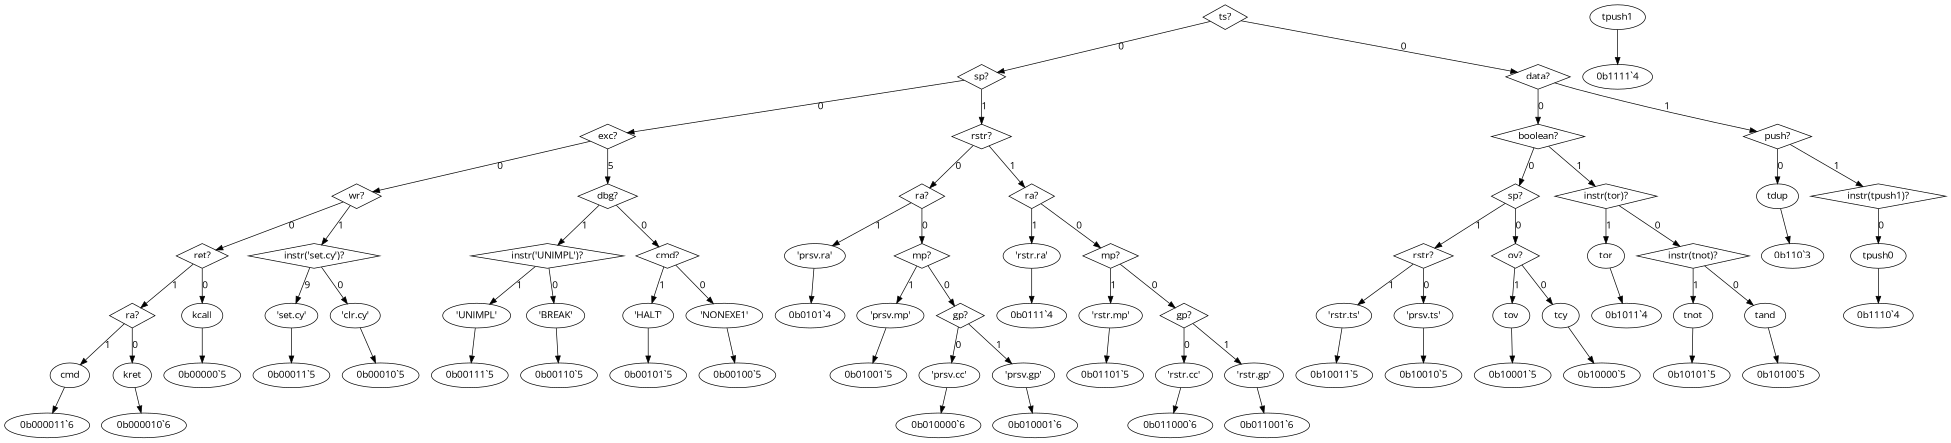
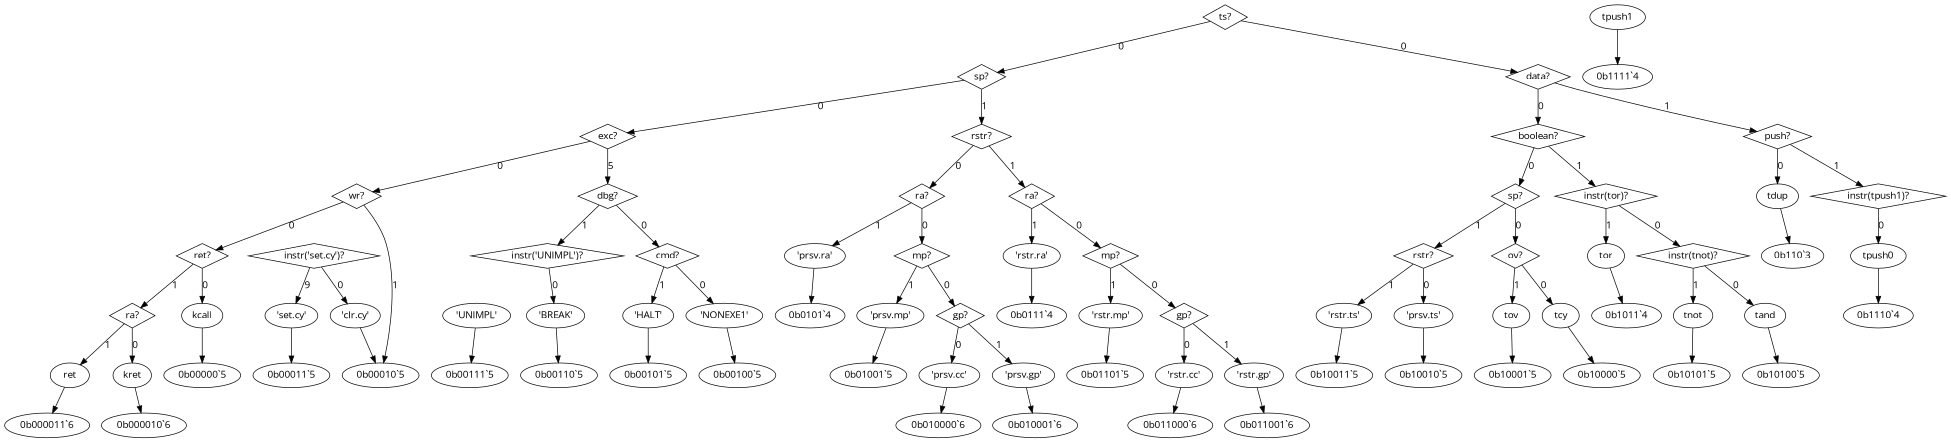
  digraph {
    fontname="Open Sans"
    node [fontname="Open Sans"]
    edge [fontname="Open Sans"]
    n1 [label="ts?" shape=diamond]
    n2 [label="sp?" shape=diamond]
    n3 [label="data?" shape=diamond]
    n4 [label="exc?" shape=diamond]
    n5 [label="rstr?" shape=diamond]
    n6 [label="boolean?" shape=diamond]
    n7 [label="push?" shape=diamond]
    n8 [label="wr?" shape=diamond]
    n9 [label="dbg?" shape=diamond]
    n10 [label="ra?" shape=diamond]
    n11 [label="ra?" shape=diamond]
    n12 [label="sp?" shape=diamond]
    n13 [label="instr(tor)?" shape=diamond]
    n14 [label=tdup]
    n15 [label="instr(tpush1)?" shape=diamond]
    n16 [label="ret?" shape=diamond]
    n17 [label="instr('set.cy')?" shape=diamond]
    n18 [label="cmd?" shape=diamond]
    n19 [label="instr('UNIMPL')?" shape=diamond]
    n20 [label="mp?" shape=diamond]
    n21 [label="'prsv.ra'"]
    n22 [label="mp?" shape=diamond]
    n23 [label="'rstr.ra'"]
    n24 [label=kcall]
    n25 [label="ra?" shape=diamond]
    n26 [label="'clr.cy'"]
    n27 [label="'set.cy'"]
    n28 [label="'NONEXE1'"]
    n29 [label="'HALT'"]
    n30 [label="'BREAK'"]
    n31 [label="'UNIMPL'"]
    "0b00000`5"
    n33 [label=kret]
-   n34 [label=cmd]
+   n34 [label=ret]
    "0b00010`5"
    "0b00011`5"
    "0b000010`6"
    "0b000011`6"
    "0b00100`5"
    "0b00101`5"
    "0b00110`5"
    "0b00111`5"
    n43 [label="gp?" shape=diamond]
    n44 [label="'prsv.mp'"]
    "0b0101`4"
    n46 [label="gp?" shape=diamond]
    n47 [label="'rstr.mp'"]
    "0b0111`4"
    n49 [label="'prsv.cc'"]
    n50 [label="'prsv.gp'"]
    "0b01001`5"
    "0b010000`6"
    "0b010001`6"
    n54 [label="'rstr.cc'"]
    n55 [label="'rstr.gp'"]
    "0b01101`5"
    "0b011000`6"
    "0b011001`6"
    n59 [label="ov?" shape=diamond]
    n60 [label="rstr?" shape=diamond]
    n61 [label="instr(tnot)?" shape=diamond]
    n62 [label=tor]
    "0b110`3"
    n64 [label=tpush0]
    n65 [label=tcy]
    n66 [label=tov]
    n67 [label="'prsv.ts'"]
    n68 [label="'rstr.ts'"]
    n69 [label=tand]
    n70 [label=tnot]
    "0b1011`4"
    "0b10000`5"
    "0b10001`5"
    "0b10010`5"
    "0b10011`5"
    "0b10100`5"
    "0b10101`5"
    "0b1110`4"
    n79 [label=tpush1]
    "0b1111`4"
    n1 -> n2 [label=0]
    n1 -> n3 [label=0]
    n2 -> n4 [label=0]
    n2 -> n5 [label=1]
    n3 -> n6 [label=0]
    n3 -> n7 [label=1]
    n4 -> n8 [label=0]
    n4 -> n9 [label=5]
    n5 -> n10 [label=0]
    n5 -> n11 [label=1]
    n6 -> n12 [label=0]
    n6 -> n13 [label=1]
    n7 -> n14 [label=0]
    n7 -> n15 [label=1]
    n8 -> n16 [label=0]
-   n8 -> n17 [label=1]
+   n8 -> "0b00010`5" [label=1]
    n9 -> n18 [label=0]
    n9 -> n19 [label=1]
    n10 -> n20 [label=0]
    n10 -> n21 [label=1]
    n11 -> n22 [label=0]
    n11 -> n23 [label=1]
    n12 -> n59 [label=0]
    n12 -> n60 [label=1]
    n13 -> n61 [label=0]
    n13 -> n62 [label=1]
    n14 -> "0b110`3"
    n15 -> n64 [label=0]
    n16 -> n24 [label=0]
    n16 -> n25 [label=1]
    n17 -> n26 [label=0]
    n17 -> n27 [label=9]
    n18 -> n28 [label=0]
    n18 -> n29 [label=1]
    n19 -> n30 [label=0]
-   n19 -> n31 [label=1]
    n20 -> n43 [label=0]
    n20 -> n44 [label=1]
    n21 -> "0b0101`4"
    n22 -> n46 [label=0]
    n22 -> n47 [label=1]
    n23 -> "0b0111`4"
    n24 -> "0b00000`5"
    n25 -> n33 [label=0]
    n25 -> n34 [label=1]
    n26 -> "0b00010`5"
    n27 -> "0b00011`5"
    n28 -> "0b00100`5"
    n29 -> "0b00101`5"
    n30 -> "0b00110`5"
    n31 -> "0b00111`5"
    n33 -> "0b000010`6"
    n34 -> "0b000011`6"
    n43 -> n49 [label=0]
    n43 -> n50 [label=1]
    n44 -> "0b01001`5"
    n46 -> n54 [label=0]
    n46 -> n55 [label=1]
    n47 -> "0b01101`5"
    n49 -> "0b010000`6"
    n50 -> "0b010001`6"
    n54 -> "0b011000`6"
    n55 -> "0b011001`6"
    n59 -> n65 [label=0]
    n59 -> n66 [label=1]
    n60 -> n67 [label=0]
    n60 -> n68 [label=1]
    n61 -> n69 [label=0]
    n61 -> n70 [label=1]
    n62 -> "0b1011`4"
    n64 -> "0b1110`4"
    n65 -> "0b10000`5"
    n66 -> "0b10001`5"
    n67 -> "0b10010`5"
    n68 -> "0b10011`5"
    n69 -> "0b10100`5"
    n70 -> "0b10101`5"
    n79 -> "0b1111`4"
  }
